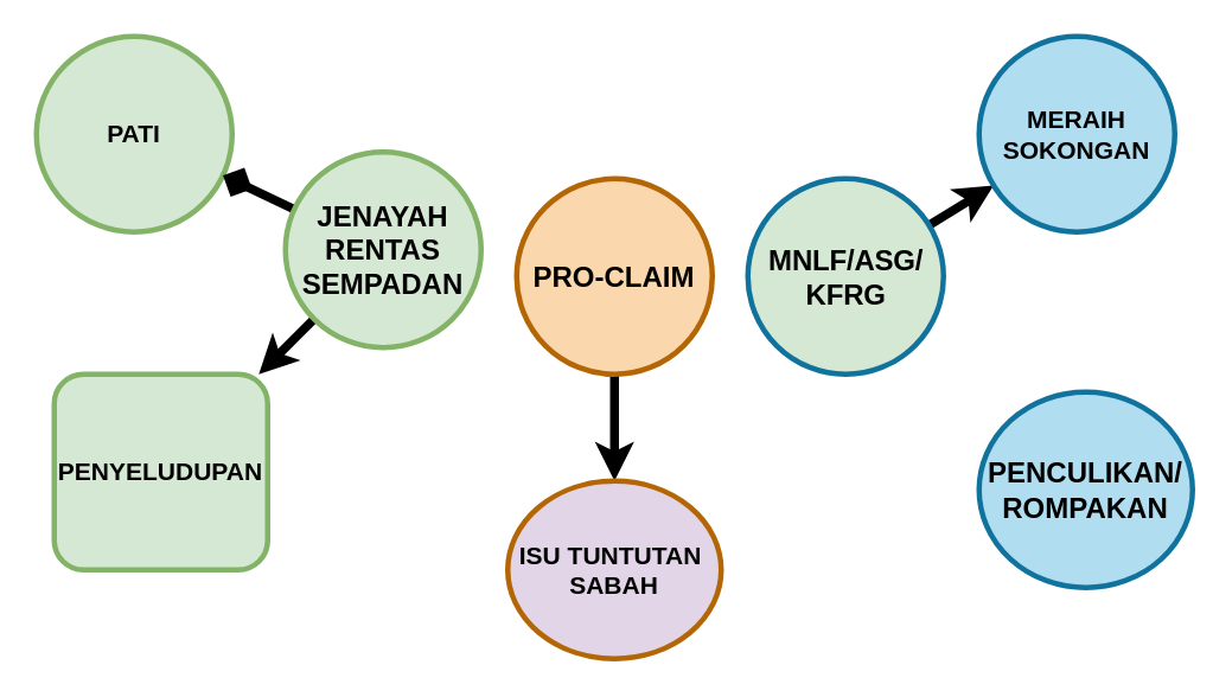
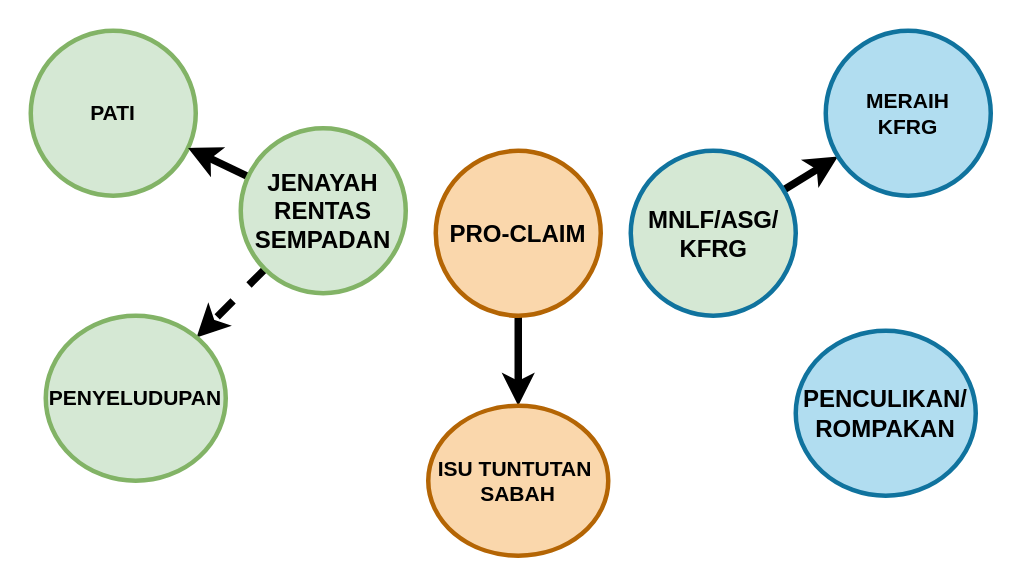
  <mxCell id="0" />
  <mxCell id="1" parent="0" />
  <mxCell id="2" value="&lt;font style=&quot;font-size: 14px&quot;&gt;&lt;b&gt;PATI&lt;/b&gt;&lt;/font&gt;" style="ellipse;whiteSpace=wrap;html=1;fillColor=#d5e8d4;strokeColor=#82b366;strokeWidth=3;" vertex="1" parent="1"><mxGeometry x="20" y="20" width="110" height="110" as="geometry" /></mxCell>
- <mxCell id="3" style="rounded=0;orthogonalLoop=1;jettySize=auto;html=1;strokeWidth=5;strokeColor=#000000;endArrow=diamond;" edge="1" parent="1" source="5" target="2"><mxGeometry relative="1" as="geometry" /></mxCell>
- <mxCell id="4" style="edgeStyle=none;rounded=0;orthogonalLoop=1;jettySize=auto;html=1;strokeColor=#000000;strokeWidth=5;" edge="1" parent="1" source="5" target="6"><mxGeometry relative="1" as="geometry" /></mxCell>
+ <mxCell id="3" style="rounded=0;orthogonalLoop=1;jettySize=auto;html=1;strokeWidth=5;strokeColor=#000000;" edge="1" parent="1" source="5" target="2"><mxGeometry relative="1" as="geometry" /></mxCell>
+ <mxCell id="4" style="edgeStyle=none;rounded=0;orthogonalLoop=1;jettySize=auto;html=1;strokeColor=#000000;strokeWidth=5;dashed=1;" edge="1" parent="1" source="5" target="6"><mxGeometry relative="1" as="geometry" /></mxCell>
  <mxCell id="5" value="&lt;b style=&quot;font-size: 16px&quot;&gt;JENAYAH &lt;br&gt;RENTAS SEMPADAN&lt;/b&gt;" style="ellipse;whiteSpace=wrap;html=1;fillColor=#d5e8d4;strokeColor=#82b366;strokeWidth=3;" vertex="1" parent="1"><mxGeometry x="160" y="85" width="110" height="110" as="geometry" /></mxCell>
- <mxCell id="6" value="&lt;b&gt;&lt;font style=&quot;font-size: 14px&quot;&gt;PENYELUDUPAN&lt;/font&gt;&lt;/b&gt;" style="whiteSpace=wrap;html=1;fillColor=#d5e8d4;strokeColor=#82b366;strokeWidth=3;rounded=1;" vertex="1" parent="1"><mxGeometry x="30" y="210" width="120" height="110" as="geometry" /></mxCell>
+ <mxCell id="6" value="&lt;b&gt;&lt;font style=&quot;font-size: 14px&quot;&gt;PENYELUDUPAN&lt;/font&gt;&lt;/b&gt;" style="ellipse;whiteSpace=wrap;html=1;fillColor=#d5e8d4;strokeColor=#82b366;strokeWidth=3;" vertex="1" parent="1"><mxGeometry x="30" y="210" width="120" height="110" as="geometry" /></mxCell>
  <mxCell id="7" value="" style="edgeStyle=none;rounded=0;orthogonalLoop=1;jettySize=auto;html=1;strokeColor=#000000;strokeWidth=5;" edge="1" parent="1" source="8" target="9"><mxGeometry relative="1" as="geometry" /></mxCell>
  <mxCell id="8" value="&lt;b&gt;&lt;font style=&quot;font-size: 16px&quot;&gt;PRO-CLAIM&lt;/font&gt;&lt;/b&gt;" style="ellipse;whiteSpace=wrap;html=1;fillColor=#fad7ac;strokeColor=#b46504;strokeWidth=3;" vertex="1" parent="1"><mxGeometry x="290" y="100" width="110" height="110" as="geometry" /></mxCell>
- <mxCell id="9" value="&lt;b style=&quot;font-size: 14px&quot;&gt;ISU TUNTUTAN&amp;nbsp;&lt;br&gt;SABAH&lt;/b&gt;" style="ellipse;whiteSpace=wrap;html=1;fillColor=#e1d5e7;strokeColor=#b46504;strokeWidth=3;" vertex="1" parent="1"><mxGeometry x="285" y="270" width="120" height="100" as="geometry" /></mxCell>
+ <mxCell id="9" value="&lt;b style=&quot;font-size: 14px&quot;&gt;ISU TUNTUTAN&amp;nbsp;&lt;br&gt;SABAH&lt;/b&gt;" style="ellipse;whiteSpace=wrap;html=1;fillColor=#fad7ac;strokeColor=#b46504;strokeWidth=3;" vertex="1" parent="1"><mxGeometry x="285" y="270" width="120" height="100" as="geometry" /></mxCell>
  <mxCell id="10" value="" style="edgeStyle=none;rounded=0;orthogonalLoop=1;jettySize=auto;html=1;strokeColor=#000000;strokeWidth=5;" edge="1" parent="1" source="11" target="12"><mxGeometry relative="1" as="geometry" /></mxCell>
  <mxCell id="11" value="&lt;p style=&quot;line-height: normal ; margin-top: 0.95pt ; margin-bottom: 0pt ; margin-left: 0.01in ; font-size: 16px&quot;&gt;&lt;span style=&quot;font-family: &amp;#34;arial&amp;#34; ; letter-spacing: -0.1pt ; font-weight: bold&quot;&gt;MNLF/&lt;/span&gt;&lt;span style=&quot;font-family: &amp;#34;arial&amp;#34; ; letter-spacing: -0.1pt ; font-weight: bold&quot;&gt;ASG/&lt;/span&gt;&lt;/p&gt;&lt;p style=&quot;line-height: normal ; margin-top: 0.95pt ; margin-bottom: 0pt ; margin-left: 0.01in ; font-size: 16px&quot;&gt;&lt;span style=&quot;font-family: &amp;#34;arial&amp;#34; ; letter-spacing: -0.1pt ; font-weight: bold&quot;&gt;KFRG&lt;/span&gt;&lt;/p&gt;" style="ellipse;whiteSpace=wrap;html=1;fillColor=#d5e8d4;strokeColor=#10739e;strokeWidth=3;" vertex="1" parent="1"><mxGeometry x="420" y="100" width="110" height="110" as="geometry" /></mxCell>
- <mxCell id="12" value="&lt;b style=&quot;font-size: 14px&quot;&gt;MERAIH&lt;br&gt;SOKONGAN&lt;/b&gt;" style="ellipse;whiteSpace=wrap;html=1;fillColor=#b1ddf0;strokeColor=#10739e;strokeWidth=3;" vertex="1" parent="1"><mxGeometry x="550" y="20" width="110" height="110" as="geometry" /></mxCell>
- <mxCell id="13" value="&lt;font style=&quot;font-size: 16px&quot;&gt;&lt;b&gt;PENCULIKAN/&lt;br&gt;ROMPAKAN&lt;br&gt;&lt;/b&gt;&lt;/font&gt;" style="ellipse;whiteSpace=wrap;html=1;fillColor=#b1ddf0;strokeColor=#10739e;strokeWidth=3;" vertex="1" parent="1"><mxGeometry x="550" y="220" width="120" height="110" as="geometry" /></mxCell>
+ <mxCell id="12" value="&lt;b style=&quot;font-size: 14px&quot;&gt;MERAIH&lt;br&gt;KFRG&lt;/b&gt;" style="ellipse;whiteSpace=wrap;html=1;fillColor=#b1ddf0;strokeColor=#10739e;strokeWidth=3;" vertex="1" parent="1"><mxGeometry x="550" y="20" width="110" height="110" as="geometry" /></mxCell>
+ <mxCell id="13" value="&lt;font style=&quot;font-size: 16px&quot;&gt;&lt;b&gt;PENCULIKAN/&lt;br&gt;ROMPAKAN&lt;br&gt;&lt;/b&gt;&lt;/font&gt;" style="ellipse;whiteSpace=wrap;html=1;fillColor=#b1ddf0;strokeColor=#10739e;strokeWidth=3;" vertex="1" parent="1"><mxGeometry x="530" y="220" width="120" height="110" as="geometry" /></mxCell>
